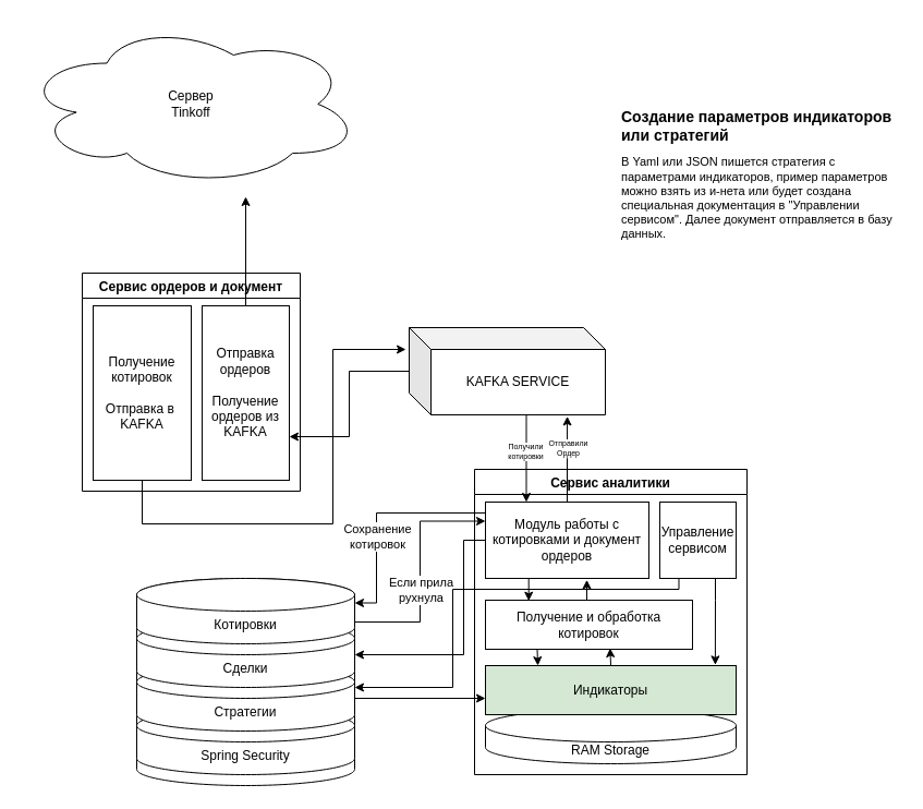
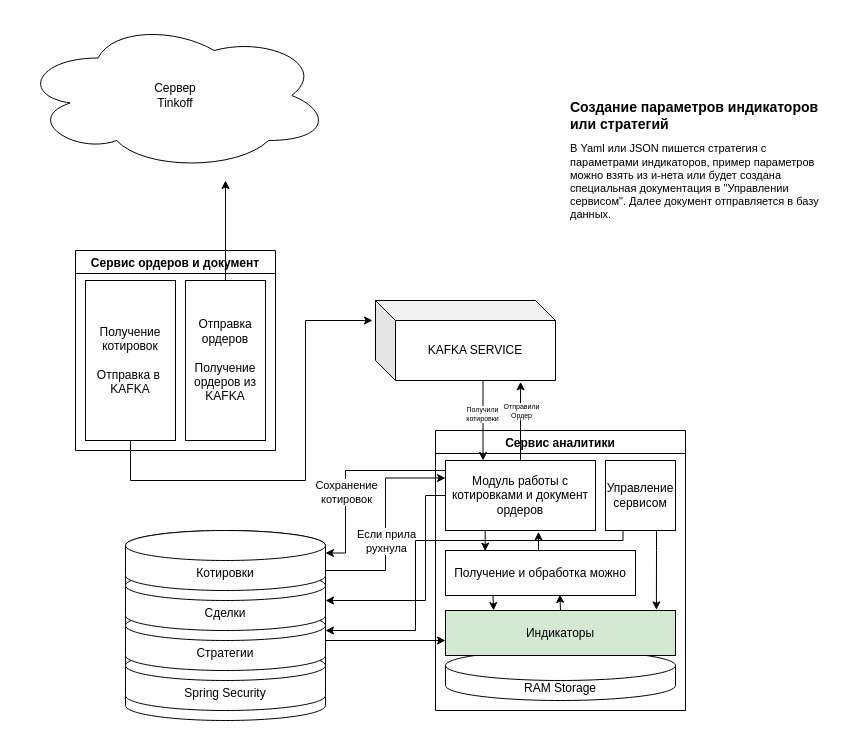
  <mxCell id="0" />
  <mxCell id="1" parent="0" />
  <mxCell id="2" value="Сервер&lt;br&gt;Tinkoff" style="ellipse;shape=cloud;whiteSpace=wrap;html=1;" parent="1" vertex="1"><mxGeometry x="20" y="20" width="310" height="150" as="geometry" /></mxCell>
  <mxCell id="3" value="Сервис ордеров и документ" style="swimlane;" parent="1" vertex="1"><mxGeometry x="75" y="250" width="200" height="200" as="geometry" /></mxCell>
  <mxCell id="4" value="Получение котировок&lt;br&gt;&lt;br&gt;Отправка в&amp;nbsp; KAFKA" style="rounded=0;whiteSpace=wrap;html=1;" parent="3" vertex="1"><mxGeometry x="10" y="30" width="90" height="160" as="geometry" /></mxCell>
  <mxCell id="5" value="Отправка ордеров&lt;br&gt;&lt;br&gt;Получение ордеров из KAFKA" style="rounded=0;whiteSpace=wrap;html=1;" parent="3" vertex="1"><mxGeometry x="110" y="30" width="80" height="160" as="geometry" /></mxCell>
  <mxCell id="6" style="edgeStyle=orthogonalEdgeStyle;rounded=0;orthogonalLoop=1;jettySize=auto;html=1;" parent="1" source="5" edge="1"><mxGeometry relative="1" as="geometry"><mxPoint x="225" y="180" as="targetPoint" /></mxGeometry></mxCell>
- <mxCell id="7" style="edgeStyle=orthogonalEdgeStyle;rounded=0;orthogonalLoop=1;jettySize=auto;html=1;entryX=1;entryY=0.75;entryDx=0;entryDy=0;" parent="1" source="8" target="5" edge="1"><mxGeometry relative="1" as="geometry"><mxPoint x="270" y="400" as="targetPoint" /></mxGeometry></mxCell>
  <mxCell id="8" value="KAFKA SERVICE" style="shape=cube;whiteSpace=wrap;html=1;boundedLbl=1;backgroundOutline=1;darkOpacity=0.05;darkOpacity2=0.1;" parent="1" vertex="1"><mxGeometry x="375" y="300" width="180" height="80" as="geometry" /></mxCell>
  <mxCell id="9" style="edgeStyle=orthogonalEdgeStyle;rounded=0;orthogonalLoop=1;jettySize=auto;html=1;" parent="1" edge="1"><mxGeometry relative="1" as="geometry"><mxPoint x="372" y="320" as="targetPoint" /><Array as="points"><mxPoint x="130" y="480" /><mxPoint x="305" y="480" /><mxPoint x="305" y="320" /><mxPoint x="372" y="320" /></Array><mxPoint x="130" y="440" as="sourcePoint" /></mxGeometry></mxCell>
  <mxCell id="10" value="" style="shape=cylinder3;whiteSpace=wrap;html=1;boundedLbl=1;backgroundOutline=1;size=15;" parent="1" vertex="1"><mxGeometry x="125" y="530" width="200" height="190" as="geometry" /></mxCell>
  <mxCell id="11" value="Spring Security" style="shape=cylinder3;whiteSpace=wrap;html=1;boundedLbl=1;backgroundOutline=1;size=15;" parent="1" vertex="1"><mxGeometry x="125" y="650" width="200" height="60" as="geometry" /></mxCell>
  <mxCell id="12" style="edgeStyle=orthogonalEdgeStyle;rounded=0;orthogonalLoop=1;jettySize=auto;html=1;entryX=0;entryY=0.25;entryDx=0;entryDy=0;" parent="1" source="36" target="19" edge="1"><mxGeometry relative="1" as="geometry"><Array as="points"><mxPoint x="385" y="570" /><mxPoint x="385" y="478" /></Array></mxGeometry></mxCell>
  <mxCell id="13" value="Если прила&lt;br&gt;рухнула" style="edgeLabel;html=1;align=center;verticalAlign=middle;resizable=0;points=[];" parent="12" vertex="1" connectable="0"><mxGeometry x="-0.153" relative="1" as="geometry"><mxPoint as="offset" /></mxGeometry></mxCell>
  <mxCell id="14" value="Сервис аналитики" style="swimlane;" parent="1" vertex="1"><mxGeometry x="435" y="430" width="250" height="280" as="geometry" /></mxCell>
  <mxCell id="15" value="RAM Storage" style="shape=cylinder3;whiteSpace=wrap;html=1;boundedLbl=1;backgroundOutline=1;size=15;" parent="14" vertex="1"><mxGeometry x="10" y="220" width="230" height="50" as="geometry" /></mxCell>
  <mxCell id="16" style="edgeStyle=orthogonalEdgeStyle;rounded=0;orthogonalLoop=1;jettySize=auto;html=1;entryX=0.917;entryY=-0.015;entryDx=0;entryDy=0;entryPerimeter=0;" parent="14" source="17" target="21" edge="1"><mxGeometry relative="1" as="geometry"><Array as="points"><mxPoint x="221" y="120" /><mxPoint x="221" y="120" /></Array></mxGeometry></mxCell>
  <mxCell id="17" value="Управление сервисом" style="rounded=0;whiteSpace=wrap;html=1;" parent="14" vertex="1"><mxGeometry x="170" y="30" width="70" height="70" as="geometry" /></mxCell>
  <mxCell id="18" style="edgeStyle=orthogonalEdgeStyle;rounded=0;orthogonalLoop=1;jettySize=auto;html=1;exitX=0.25;exitY=1;exitDx=0;exitDy=0;entryX=0.209;entryY=0.015;entryDx=0;entryDy=0;entryPerimeter=0;" parent="14" source="19" target="24" edge="1"><mxGeometry relative="1" as="geometry" /></mxCell>
  <mxCell id="19" value="Модуль работы с котировками и документ ордеров" style="rounded=0;whiteSpace=wrap;html=1;" parent="14" vertex="1"><mxGeometry x="10" y="30" width="150" height="70" as="geometry" /></mxCell>
  <mxCell id="20" style="edgeStyle=orthogonalEdgeStyle;rounded=0;orthogonalLoop=1;jettySize=auto;html=1;exitX=0.5;exitY=0;exitDx=0;exitDy=0;entryX=0.602;entryY=0.978;entryDx=0;entryDy=0;entryPerimeter=0;" parent="14" source="21" target="24" edge="1"><mxGeometry relative="1" as="geometry" /></mxCell>
  <mxCell id="21" value="Индикаторы" style="rounded=0;whiteSpace=wrap;html=1;fillColor=#d5e8d4;" parent="14" vertex="1"><mxGeometry x="10" y="180" width="230" height="45" as="geometry" /></mxCell>
  <mxCell id="22" style="edgeStyle=orthogonalEdgeStyle;rounded=0;orthogonalLoop=1;jettySize=auto;html=1;exitX=0.25;exitY=1;exitDx=0;exitDy=0;entryX=0.209;entryY=0;entryDx=0;entryDy=0;entryPerimeter=0;" parent="14" source="24" target="21" edge="1"><mxGeometry relative="1" as="geometry" /></mxCell>
  <mxCell id="23" style="edgeStyle=orthogonalEdgeStyle;rounded=0;orthogonalLoop=1;jettySize=auto;html=1;exitX=0.5;exitY=0;exitDx=0;exitDy=0;entryX=0.62;entryY=1.019;entryDx=0;entryDy=0;entryPerimeter=0;" parent="14" source="24" target="19" edge="1"><mxGeometry relative="1" as="geometry" /></mxCell>
- <mxCell id="24" value="Получение и обработка котировок" style="rounded=0;whiteSpace=wrap;html=1;" parent="14" vertex="1"><mxGeometry x="10" y="120" width="190" height="45" as="geometry" /></mxCell>
+ <mxCell id="24" value="Получение и обработка можно" style="rounded=0;whiteSpace=wrap;html=1;" parent="14" vertex="1"><mxGeometry x="10" y="120" width="190" height="45" as="geometry" /></mxCell>
  <mxCell id="25" style="edgeStyle=orthogonalEdgeStyle;rounded=0;orthogonalLoop=1;jettySize=auto;html=1;entryX=1;entryY=0;entryDx=0;entryDy=22.5;entryPerimeter=0;" parent="1" source="19" target="36" edge="1"><mxGeometry relative="1" as="geometry"><Array as="points"><mxPoint x="345" y="470" /><mxPoint x="345" y="553" /></Array></mxGeometry></mxCell>
  <mxCell id="26" value="Сохранение&lt;br&gt;котировок" style="edgeLabel;html=1;align=center;verticalAlign=middle;resizable=0;points=[];" parent="25" vertex="1" connectable="0"><mxGeometry x="0.198" relative="1" as="geometry"><mxPoint as="offset" /></mxGeometry></mxCell>
  <mxCell id="27" style="edgeStyle=orthogonalEdgeStyle;rounded=0;orthogonalLoop=1;jettySize=auto;html=1;entryX=1;entryY=0.5;entryDx=0;entryDy=0;entryPerimeter=0;" parent="1" source="19" target="35" edge="1"><mxGeometry relative="1" as="geometry"><Array as="points"><mxPoint x="425" y="495" /><mxPoint x="425" y="600" /></Array></mxGeometry></mxCell>
  <mxCell id="28" style="edgeStyle=orthogonalEdgeStyle;rounded=0;orthogonalLoop=1;jettySize=auto;html=1;entryX=0.25;entryY=0;entryDx=0;entryDy=0;" parent="1" source="8" target="19" edge="1"><mxGeometry relative="1" as="geometry"><Array as="points"><mxPoint x="483" y="420" /></Array></mxGeometry></mxCell>
  <mxCell id="29" value="Получили&lt;br&gt;котировки" style="edgeLabel;html=1;align=center;verticalAlign=middle;resizable=0;points=[];fontSize=7;" parent="28" vertex="1" connectable="0"><mxGeometry x="-0.178" y="-1" relative="1" as="geometry"><mxPoint as="offset" /></mxGeometry></mxCell>
  <mxCell id="30" style="edgeStyle=orthogonalEdgeStyle;rounded=0;orthogonalLoop=1;jettySize=auto;html=1;exitX=0.5;exitY=0;exitDx=0;exitDy=0;entryX=0.806;entryY=1.017;entryDx=0;entryDy=0;entryPerimeter=0;" parent="1" source="19" target="8" edge="1"><mxGeometry relative="1" as="geometry" /></mxCell>
  <mxCell id="31" value="Отправили&lt;br style=&quot;font-size: 7px;&quot;&gt;Ордер" style="edgeLabel;html=1;align=center;verticalAlign=middle;resizable=0;points=[];fontSize=7;" parent="30" vertex="1" connectable="0"><mxGeometry x="0.65" y="1" relative="1" as="geometry"><mxPoint x="1" y="15" as="offset" /></mxGeometry></mxCell>
  <mxCell id="32" value="&lt;h1&gt;Создание параметров индикаторов или стратегий&lt;/h1&gt;&lt;p&gt;&lt;font style=&quot;font-size: 11px&quot;&gt;В Yaml или JSON пишется стратегия с параметрами индикаторов, пример параметров можно взять из и-нета или будет создана специальная документация в &quot;Управлении сервисом&quot;. Далее документ отправляется в базу данных.&amp;nbsp;&lt;/font&gt;&lt;/p&gt;" style="text;html=1;strokeColor=none;fillColor=none;spacing=5;spacingTop=-20;whiteSpace=wrap;overflow=hidden;rounded=0;fontSize=7;" parent="1" vertex="1"><mxGeometry x="565" y="100" width="260" height="130" as="geometry" /></mxCell>
  <mxCell id="33" style="edgeStyle=orthogonalEdgeStyle;rounded=0;orthogonalLoop=1;jettySize=auto;html=1;fontSize=11;" parent="1" source="34" edge="1"><mxGeometry relative="1" as="geometry"><mxPoint x="445" y="640" as="targetPoint" /><Array as="points"><mxPoint x="445" y="640" /></Array></mxGeometry></mxCell>
  <mxCell id="34" value="Стратегии" style="shape=cylinder3;whiteSpace=wrap;html=1;boundedLbl=1;backgroundOutline=1;size=15;" parent="1" vertex="1"><mxGeometry x="125" y="610" width="200" height="60" as="geometry" /></mxCell>
  <mxCell id="35" value="Сделки" style="shape=cylinder3;whiteSpace=wrap;html=1;boundedLbl=1;backgroundOutline=1;size=15;" parent="1" vertex="1"><mxGeometry x="125" y="570" width="200" height="60" as="geometry" /></mxCell>
  <mxCell id="36" value="Котировки" style="shape=cylinder3;whiteSpace=wrap;html=1;boundedLbl=1;backgroundOutline=1;size=15;" parent="1" vertex="1"><mxGeometry x="125" y="530" width="200" height="60" as="geometry" /></mxCell>
  <mxCell id="37" style="edgeStyle=orthogonalEdgeStyle;rounded=0;orthogonalLoop=1;jettySize=auto;html=1;exitX=0.25;exitY=1;exitDx=0;exitDy=0;fontSize=11;" parent="1" source="17" edge="1"><mxGeometry relative="1" as="geometry"><mxPoint x="325" y="630" as="targetPoint" /><Array as="points"><mxPoint x="622" y="540" /><mxPoint x="415" y="540" /><mxPoint x="415" y="630" /><mxPoint x="325" y="630" /></Array></mxGeometry></mxCell>
